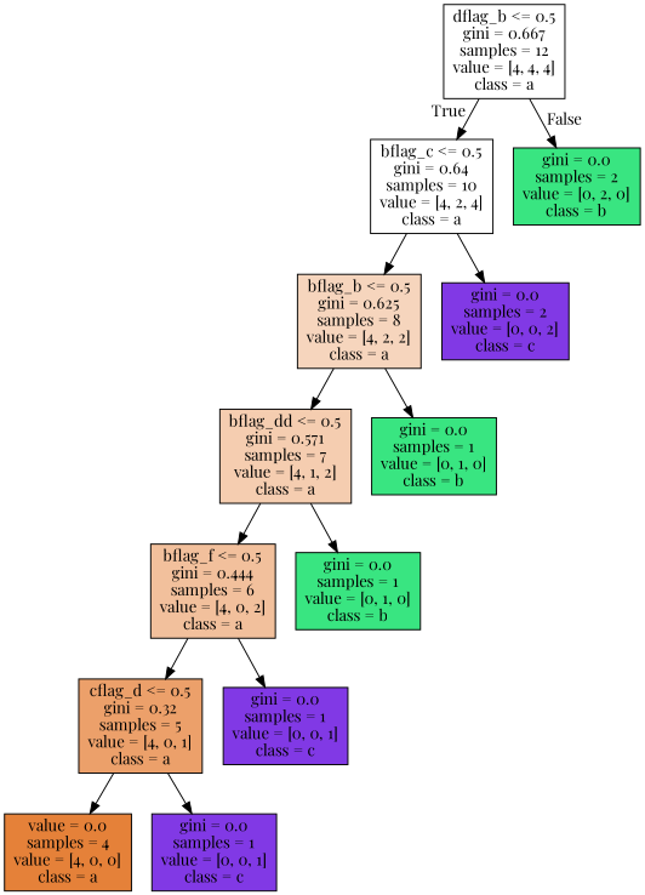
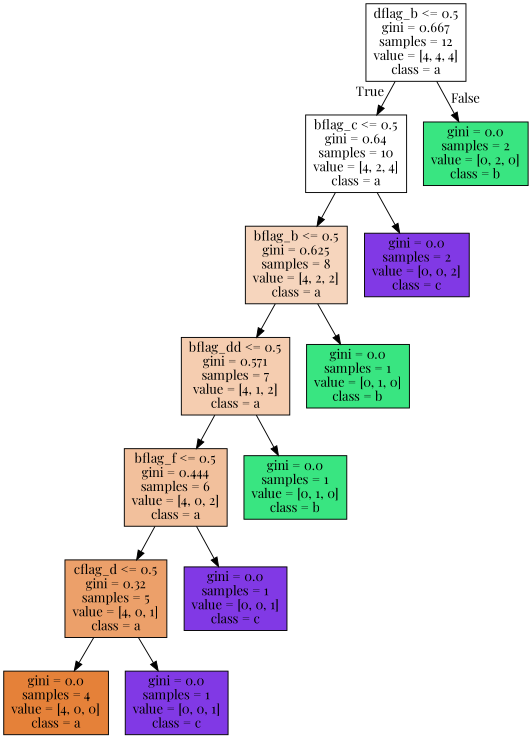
  digraph {
    fontname="Playfair Display"
    node [color=black fillcolor="#39e581" fontname="Playfair Display" shape=box style=filled]
    edge [fontname="Playfair Display"]
    n1 [fillcolor="#ffffff" label="dflag_b <= 0.5\ngini = 0.667\nsamples = 12\nvalue = [4, 4, 4]\nclass = a"]
    n2 [fillcolor="#ffffff" label="bflag_c <= 0.5\ngini = 0.64\nsamples = 10\nvalue = [4, 2, 4]\nclass = a"]
    n3 [label="gini = 0.0\nsamples = 2\nvalue = [0, 2, 0]\nclass = b"]
    n4 [fillcolor="#f6d5bd" label="bflag_b <= 0.5\ngini = 0.625\nsamples = 8\nvalue = [4, 2, 2]\nclass = a"]
    n5 [fillcolor="#8139e5" label="gini = 0.0\nsamples = 2\nvalue = [0, 0, 2]\nclass = c"]
    n6 [fillcolor="#f5cdb0" label="bflag_dd <= 0.5\ngini = 0.571\nsamples = 7\nvalue = [4, 1, 2]\nclass = a"]
    n7 [label="gini = 0.0\nsamples = 1\nvalue = [0, 1, 0]\nclass = b"]
    n8 [fillcolor="#f2c09c" label="bflag_f <= 0.5\ngini = 0.444\nsamples = 6\nvalue = [4, 0, 2]\nclass = a"]
    n9 [label="gini = 0.0\nsamples = 1\nvalue = [0, 1, 0]\nclass = b"]
    n10 [fillcolor="#eca06a" label="cflag_d <= 0.5\ngini = 0.32\nsamples = 5\nvalue = [4, 0, 1]\nclass = a"]
    n11 [fillcolor="#8139e5" label="gini = 0.0\nsamples = 1\nvalue = [0, 0, 1]\nclass = c"]
-   n12 [fillcolor="#e58139" label="value = 0.0\nsamples = 4\nvalue = [4, 0, 0]\nclass = a"]
+   n12 [fillcolor="#e58139" label="gini = 0.0\nsamples = 4\nvalue = [4, 0, 0]\nclass = a"]
    n13 [fillcolor="#8139e5" label="gini = 0.0\nsamples = 1\nvalue = [0, 0, 1]\nclass = c"]
    n1 -> n2 [headlabel=True labelangle=45 labeldistance=2.5]
    n1 -> n3 [headlabel=False labelangle=-45 labeldistance=2.5]
    n2 -> n4
    n2 -> n5
    n4 -> n6
    n4 -> n7
    n6 -> n8
    n6 -> n9
    n8 -> n10
    n8 -> n11
    n10 -> n12
    n10 -> n13
  }
